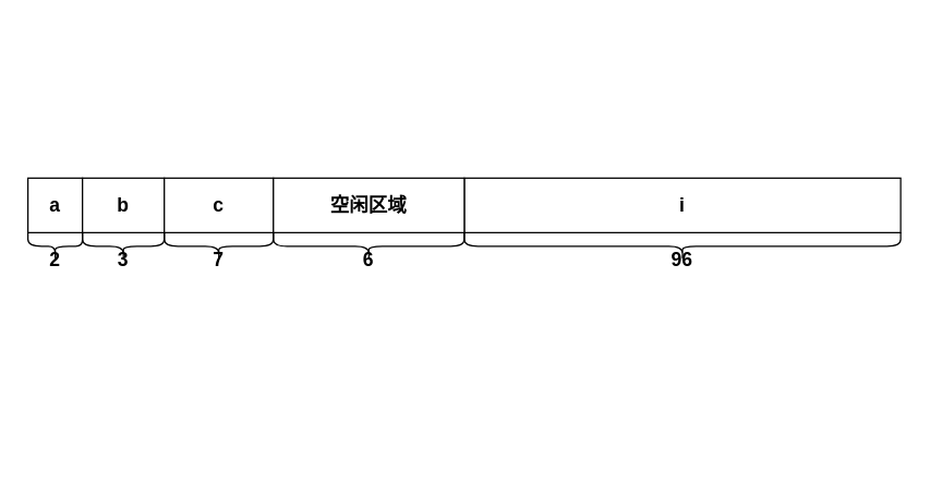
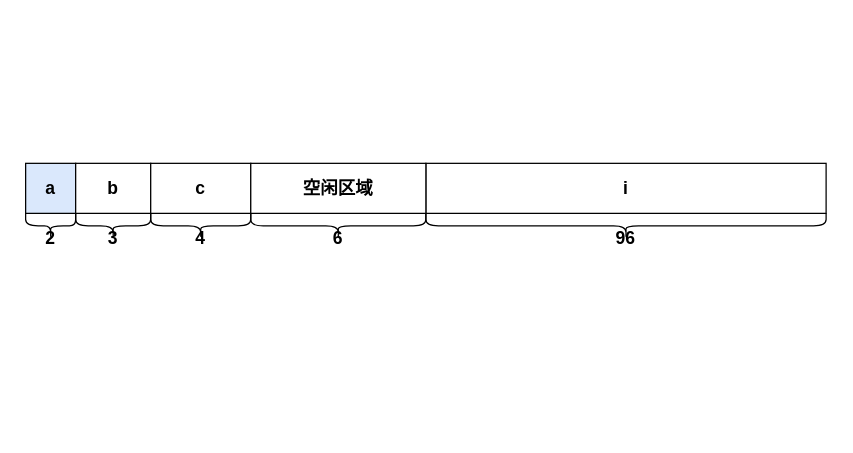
  <mxCell id="0" />
  <mxCell id="1" parent="0" />
  <mxCell id="2" value="" style="shape=curlyBracket;whiteSpace=wrap;html=1;rounded=1;rotation=-90;" vertex="1" parent="1"><mxGeometry x="30" y="160" width="20" height="40" as="geometry" /></mxCell>
- <mxCell id="3" value="&lt;span style=&quot;font-size: 14px&quot;&gt;&lt;b&gt;a&lt;/b&gt;&lt;/span&gt;" style="rounded=0;whiteSpace=wrap;html=1;" vertex="1" parent="1"><mxGeometry x="20" y="130" width="40" height="40" as="geometry" /></mxCell>
+ <mxCell id="3" value="&lt;span style=&quot;font-size: 14px&quot;&gt;&lt;b&gt;a&lt;/b&gt;&lt;/span&gt;" style="rounded=0;whiteSpace=wrap;html=1;fillColor=#dae8fc;" vertex="1" parent="1"><mxGeometry x="20" y="130" width="40" height="40" as="geometry" /></mxCell>
  <mxCell id="4" value="&lt;span style=&quot;font-size: 14px&quot;&gt;&lt;b&gt;i&lt;/b&gt;&lt;/span&gt;" style="rounded=0;whiteSpace=wrap;html=1;" vertex="1" parent="1"><mxGeometry x="340" y="130" width="320" height="40" as="geometry" /></mxCell>
  <mxCell id="5" value="&lt;font style=&quot;font-size: 14px&quot;&gt;&lt;b&gt;2&lt;/b&gt;&lt;/font&gt;" style="text;html=1;strokeColor=none;fillColor=none;align=center;verticalAlign=middle;whiteSpace=wrap;rounded=0;" vertex="1" parent="1"><mxGeometry x="20" y="170" width="40" height="40" as="geometry" /></mxCell>
  <mxCell id="6" value="&lt;span style=&quot;font-size: 14px&quot;&gt;&lt;b&gt;b&lt;/b&gt;&lt;/span&gt;" style="rounded=0;whiteSpace=wrap;html=1;" vertex="1" parent="1"><mxGeometry x="60" y="130" width="60" height="40" as="geometry" /></mxCell>
  <mxCell id="7" value="&lt;span style=&quot;font-size: 14px&quot;&gt;&lt;b&gt;c&lt;/b&gt;&lt;/span&gt;" style="rounded=0;whiteSpace=wrap;html=1;" vertex="1" parent="1"><mxGeometry x="120" y="130" width="80" height="40" as="geometry" /></mxCell>
  <mxCell id="8" value="&lt;span style=&quot;font-size: 14px&quot;&gt;&lt;b&gt;空闲区域&lt;/b&gt;&lt;/span&gt;" style="rounded=0;whiteSpace=wrap;html=1;" vertex="1" parent="1"><mxGeometry x="200" y="130" width="140" height="40" as="geometry" /></mxCell>
  <mxCell id="9" value="" style="shape=curlyBracket;whiteSpace=wrap;html=1;rounded=1;rotation=-90;" vertex="1" parent="1"><mxGeometry x="80" y="150" width="20" height="60" as="geometry" /></mxCell>
  <mxCell id="10" value="" style="shape=curlyBracket;whiteSpace=wrap;html=1;rounded=1;rotation=-90;" vertex="1" parent="1"><mxGeometry x="150" y="140" width="20" height="80" as="geometry" /></mxCell>
  <mxCell id="11" value="" style="shape=curlyBracket;whiteSpace=wrap;html=1;rounded=1;rotation=-90;size=0.5;" vertex="1" parent="1"><mxGeometry x="260" y="110" width="20" height="140" as="geometry" /></mxCell>
  <mxCell id="12" value="&lt;font style=&quot;font-size: 14px&quot;&gt;&lt;b&gt;3&lt;/b&gt;&lt;/font&gt;" style="text;html=1;strokeColor=none;fillColor=none;align=center;verticalAlign=middle;whiteSpace=wrap;rounded=0;" vertex="1" parent="1"><mxGeometry x="70" y="170" width="40" height="40" as="geometry" /></mxCell>
- <mxCell id="13" value="&lt;font style=&quot;font-size: 14px&quot;&gt;&lt;b&gt;7&lt;/b&gt;&lt;/font&gt;" style="text;html=1;strokeColor=none;fillColor=none;align=center;verticalAlign=middle;whiteSpace=wrap;rounded=0;" vertex="1" parent="1"><mxGeometry x="140" y="170" width="40" height="40" as="geometry" /></mxCell>
+ <mxCell id="13" value="&lt;font style=&quot;font-size: 14px&quot;&gt;&lt;b&gt;4&lt;/b&gt;&lt;/font&gt;" style="text;html=1;strokeColor=none;fillColor=none;align=center;verticalAlign=middle;whiteSpace=wrap;rounded=0;" vertex="1" parent="1"><mxGeometry x="140" y="170" width="40" height="40" as="geometry" /></mxCell>
  <mxCell id="14" value="&lt;font style=&quot;font-size: 14px&quot;&gt;&lt;b&gt;6&lt;/b&gt;&lt;/font&gt;" style="text;html=1;strokeColor=none;fillColor=none;align=center;verticalAlign=middle;whiteSpace=wrap;rounded=0;" vertex="1" parent="1"><mxGeometry x="250" y="170" width="40" height="40" as="geometry" /></mxCell>
  <mxCell id="15" value="" style="shape=curlyBracket;whiteSpace=wrap;html=1;rounded=1;rotation=-90;size=0.5;" vertex="1" parent="1"><mxGeometry x="490" y="20" width="20" height="320" as="geometry" /></mxCell>
  <mxCell id="16" value="&lt;font style=&quot;font-size: 14px&quot;&gt;&lt;b&gt;96&lt;/b&gt;&lt;/font&gt;" style="text;html=1;strokeColor=none;fillColor=none;align=center;verticalAlign=middle;whiteSpace=wrap;rounded=0;" vertex="1" parent="1"><mxGeometry x="480" y="170" width="40" height="40" as="geometry" /></mxCell>
